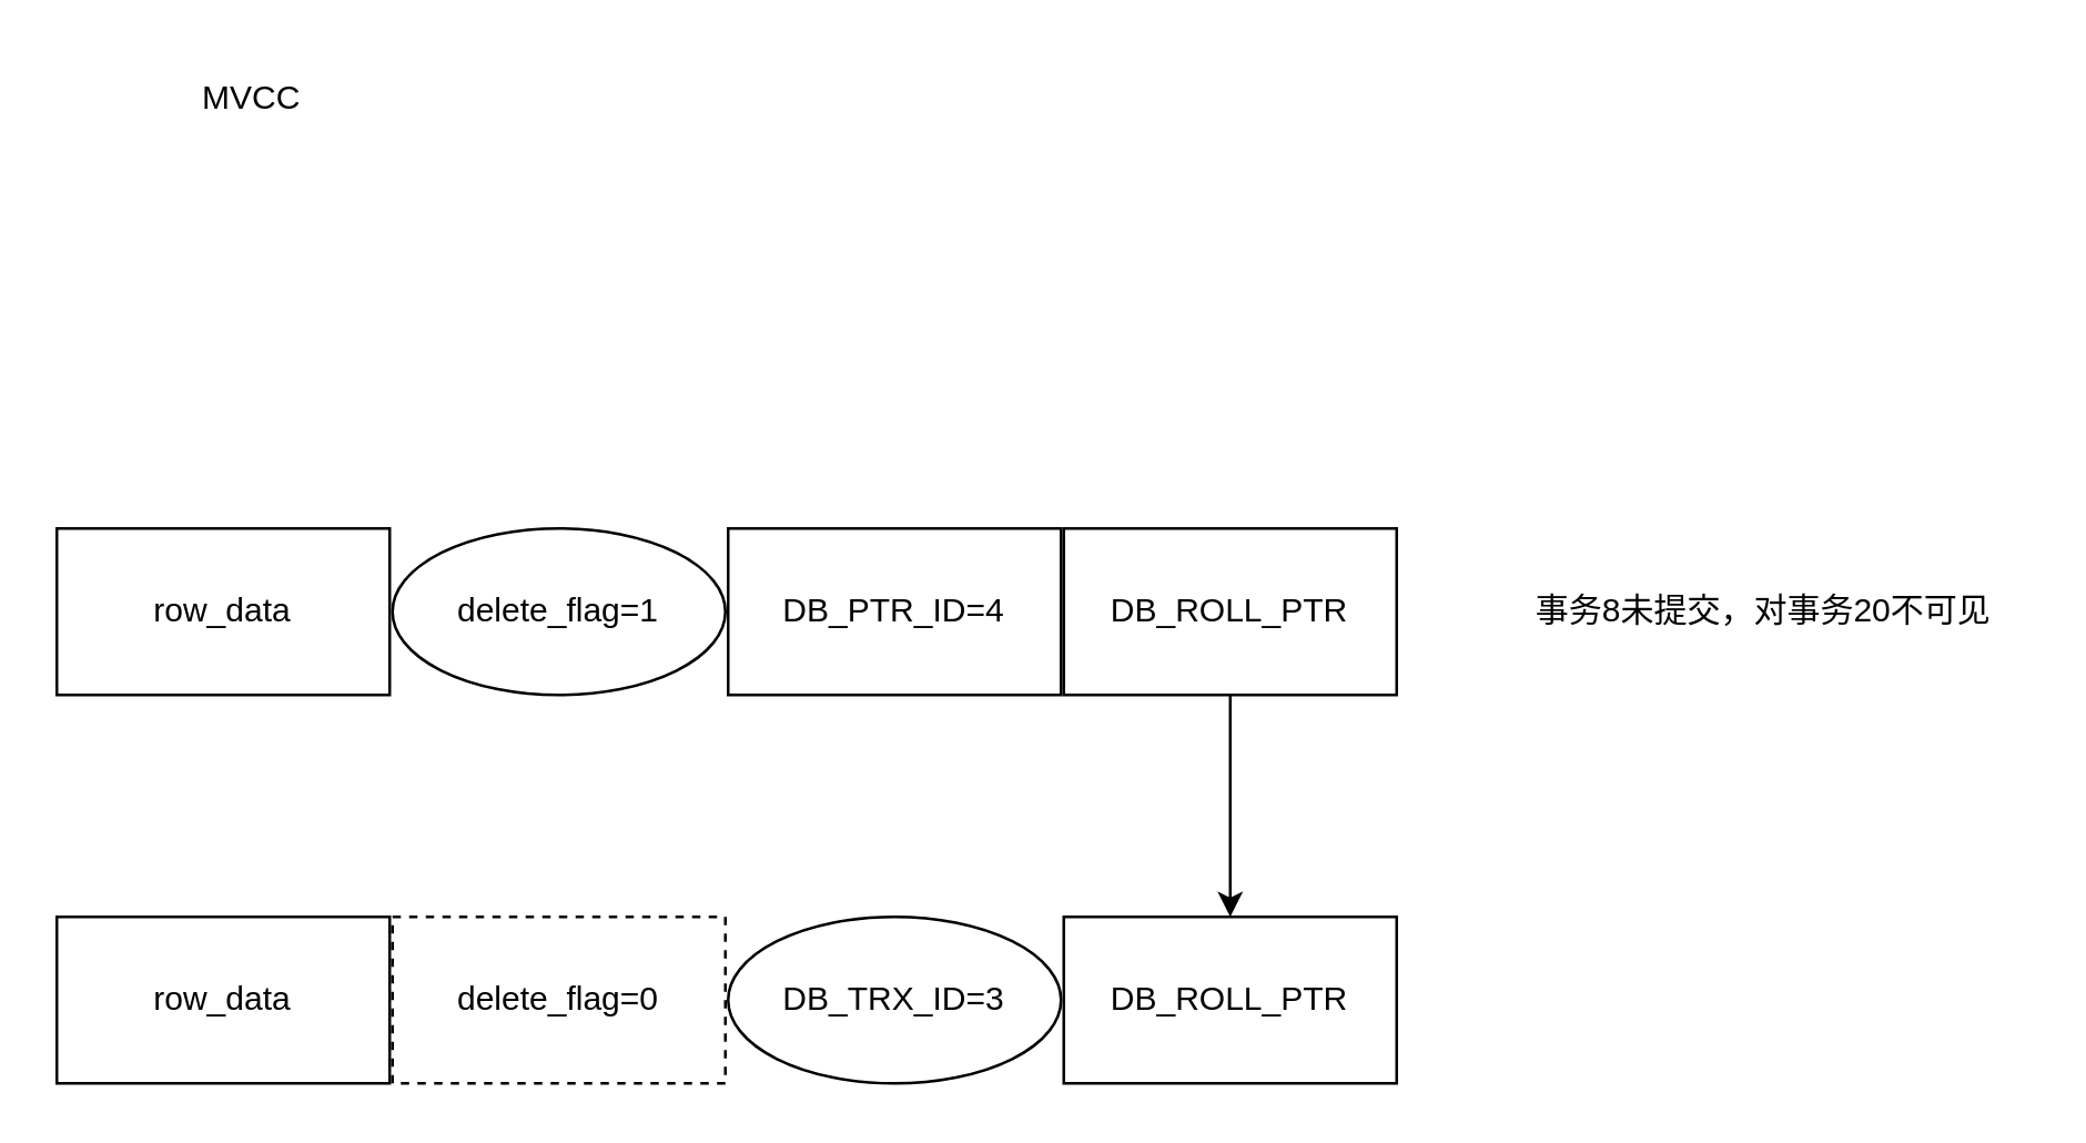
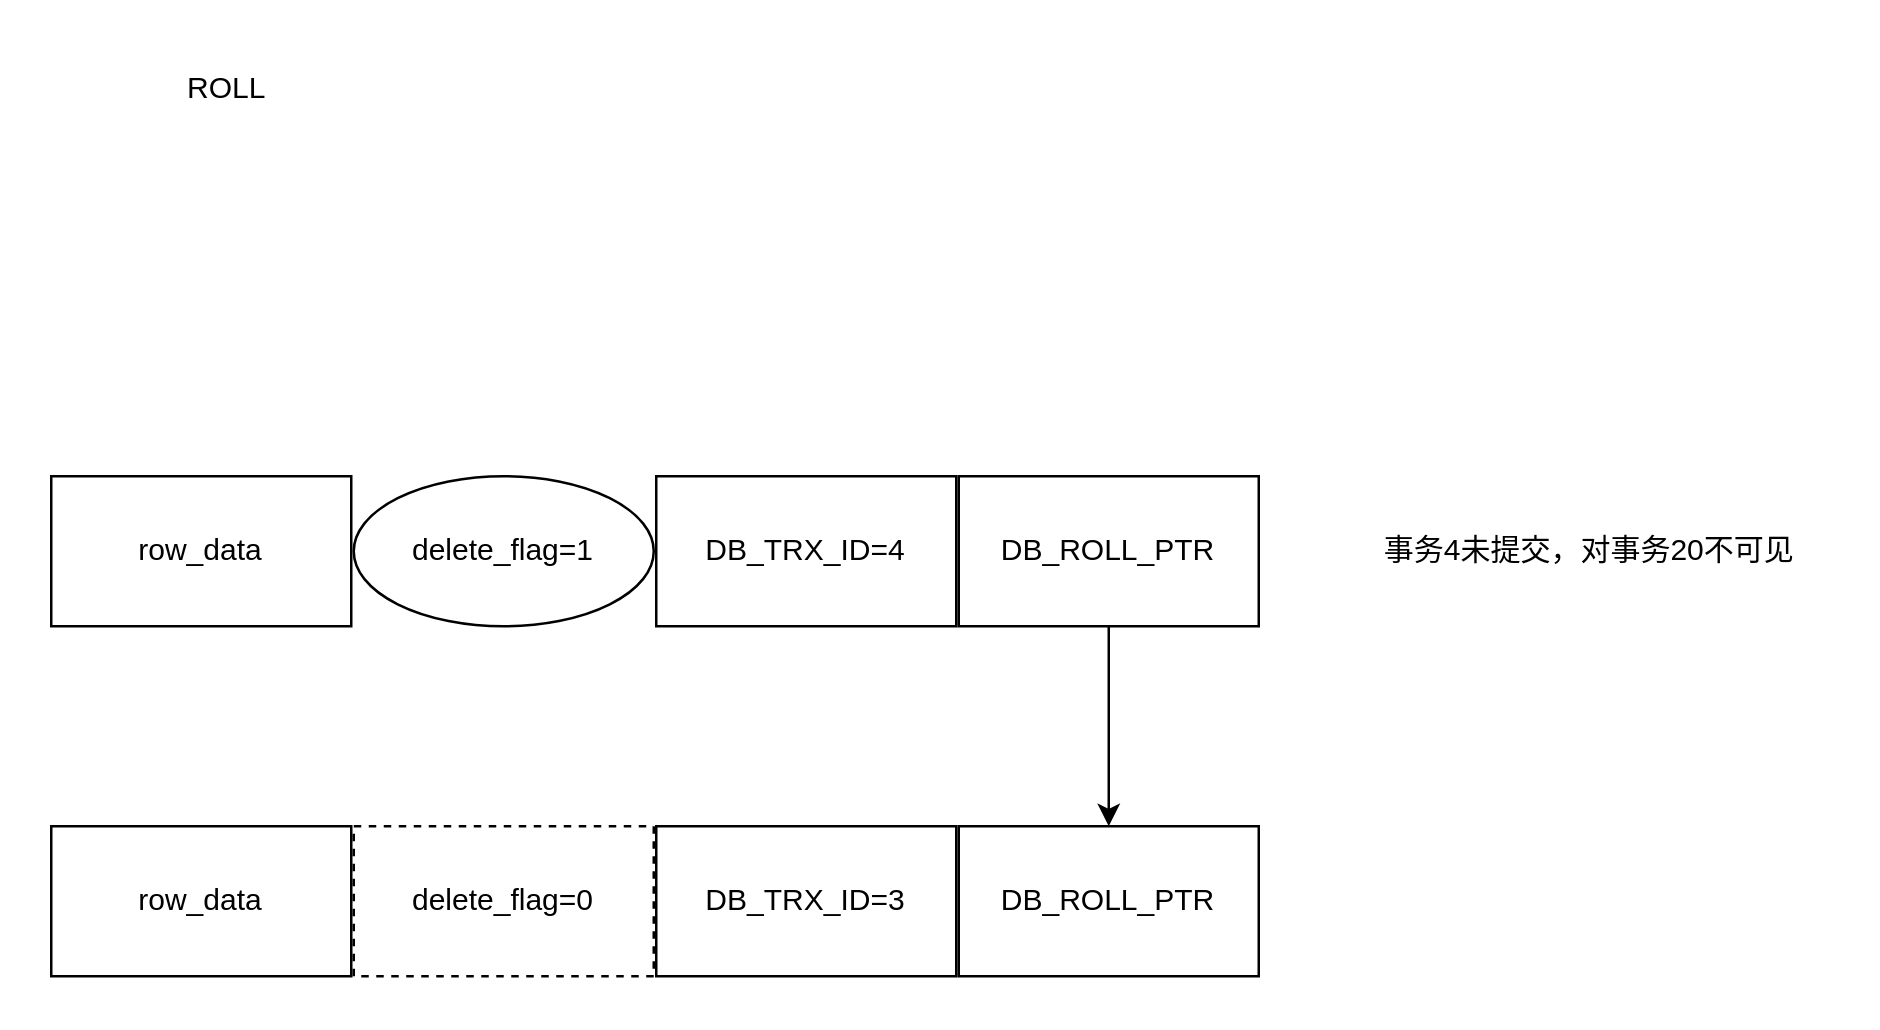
  <mxCell id="0" />
  <mxCell id="1" parent="0" />
  <mxCell id="2" value="row_data" style="rounded=0;whiteSpace=wrap;html=1;" vertex="1" parent="1"><mxGeometry x="20" y="190" width="120" height="60" as="geometry" /></mxCell>
  <mxCell id="3" value="delete_flag=1" style="ellipse;whiteSpace=wrap;html=1;" vertex="1" parent="1"><mxGeometry x="141" y="190" width="120" height="60" as="geometry" /></mxCell>
- <mxCell id="4" value="DB_PTR_ID=4" style="rounded=0;whiteSpace=wrap;html=1;" vertex="1" parent="1"><mxGeometry x="262" y="190" width="120" height="60" as="geometry" /></mxCell>
+ <mxCell id="4" value="DB_TRX_ID=4" style="rounded=0;whiteSpace=wrap;html=1;" vertex="1" parent="1"><mxGeometry x="262" y="190" width="120" height="60" as="geometry" /></mxCell>
  <mxCell id="5" style="edgeStyle=orthogonalEdgeStyle;rounded=0;orthogonalLoop=1;jettySize=auto;html=1;exitX=0.5;exitY=1;exitDx=0;exitDy=0;" edge="1" parent="1" source="6" target="10"><mxGeometry relative="1" as="geometry" /></mxCell>
  <mxCell id="6" value="DB_ROLL_PTR" style="rounded=0;whiteSpace=wrap;html=1;" vertex="1" parent="1"><mxGeometry x="383" y="190" width="120" height="60" as="geometry" /></mxCell>
  <mxCell id="7" value="row_data" style="rounded=0;whiteSpace=wrap;html=1;" vertex="1" parent="1"><mxGeometry x="20" y="330" width="120" height="60" as="geometry" /></mxCell>
  <mxCell id="8" value="delete_flag=0" style="rounded=0;whiteSpace=wrap;html=1;dashed=1;" vertex="1" parent="1"><mxGeometry x="141" y="330" width="120" height="60" as="geometry" /></mxCell>
- <mxCell id="9" value="DB_TRX_ID=3" style="ellipse;whiteSpace=wrap;html=1;" vertex="1" parent="1"><mxGeometry x="262" y="330" width="120" height="60" as="geometry" /></mxCell>
+ <mxCell id="9" value="DB_TRX_ID=3" style="rounded=0;whiteSpace=wrap;html=1;" vertex="1" parent="1"><mxGeometry x="262" y="330" width="120" height="60" as="geometry" /></mxCell>
  <mxCell id="10" value="DB_ROLL_PTR" style="rounded=0;whiteSpace=wrap;html=1;" vertex="1" parent="1"><mxGeometry x="383" y="330" width="120" height="60" as="geometry" /></mxCell>
- <mxCell id="11" value="MVCC" style="text;html=1;align=center;verticalAlign=middle;resizable=0;points=[];autosize=1;strokeColor=none;fillColor=none;" vertex="1" parent="1"><mxGeometry x="60" y="20" width="60" height="30" as="geometry" /></mxCell>
- <mxCell id="12" value="事务8未提交，对事务20不可见" style="text;html=1;align=center;verticalAlign=middle;resizable=0;points=[];autosize=1;strokeColor=none;fillColor=none;" vertex="1" parent="1"><mxGeometry x="540" y="205" width="190" height="30" as="geometry" /></mxCell>
+ <mxCell id="11" value="ROLL" style="text;html=1;align=center;verticalAlign=middle;resizable=0;points=[];autosize=1;strokeColor=none;fillColor=none;" vertex="1" parent="1"><mxGeometry x="60" y="20" width="60" height="30" as="geometry" /></mxCell>
+ <mxCell id="12" value="事务4未提交，对事务20不可见" style="text;html=1;align=center;verticalAlign=middle;resizable=0;points=[];autosize=1;strokeColor=none;fillColor=none;" vertex="1" parent="1"><mxGeometry x="540" y="205" width="190" height="30" as="geometry" /></mxCell>
